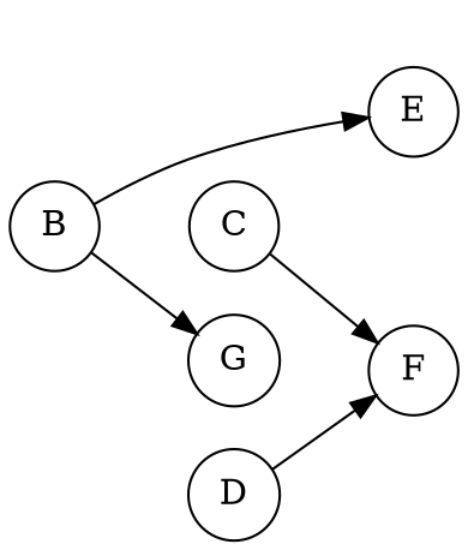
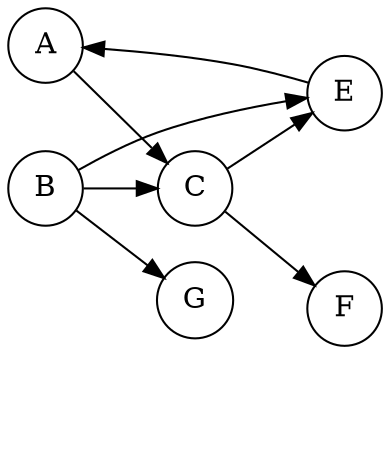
  digraph {
    fontname="DejaVu Serif"
    rankdir=LR
    node [fontname="DejaVu Serif" shape=circle]
    edge [fontname="DejaVu Serif"]
+   A
    C
    E
    F
    B
    G
-   D
+   A -> C
+   C -> E
    C -> F
+   E -> A
+   B -> C
    B -> E
    B -> G
-   D -> F
  }
